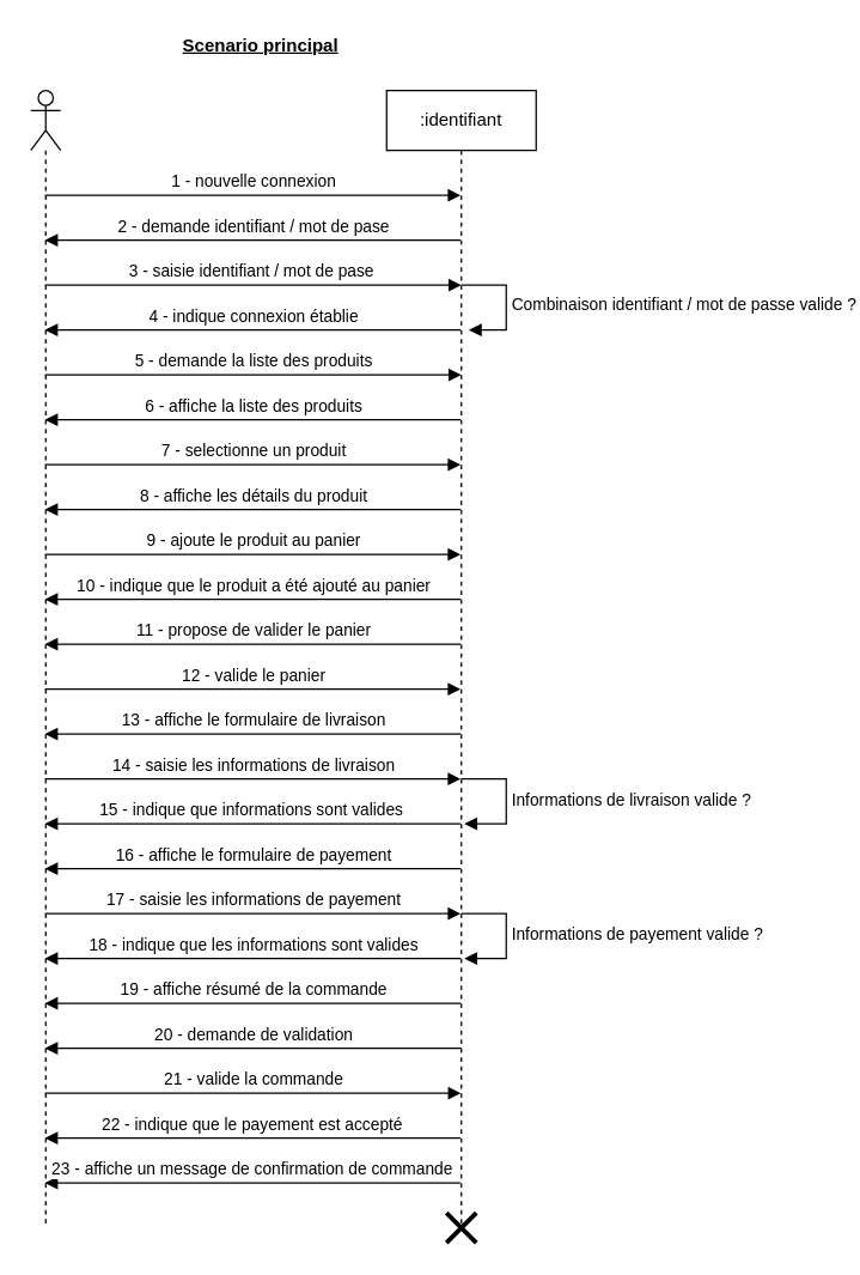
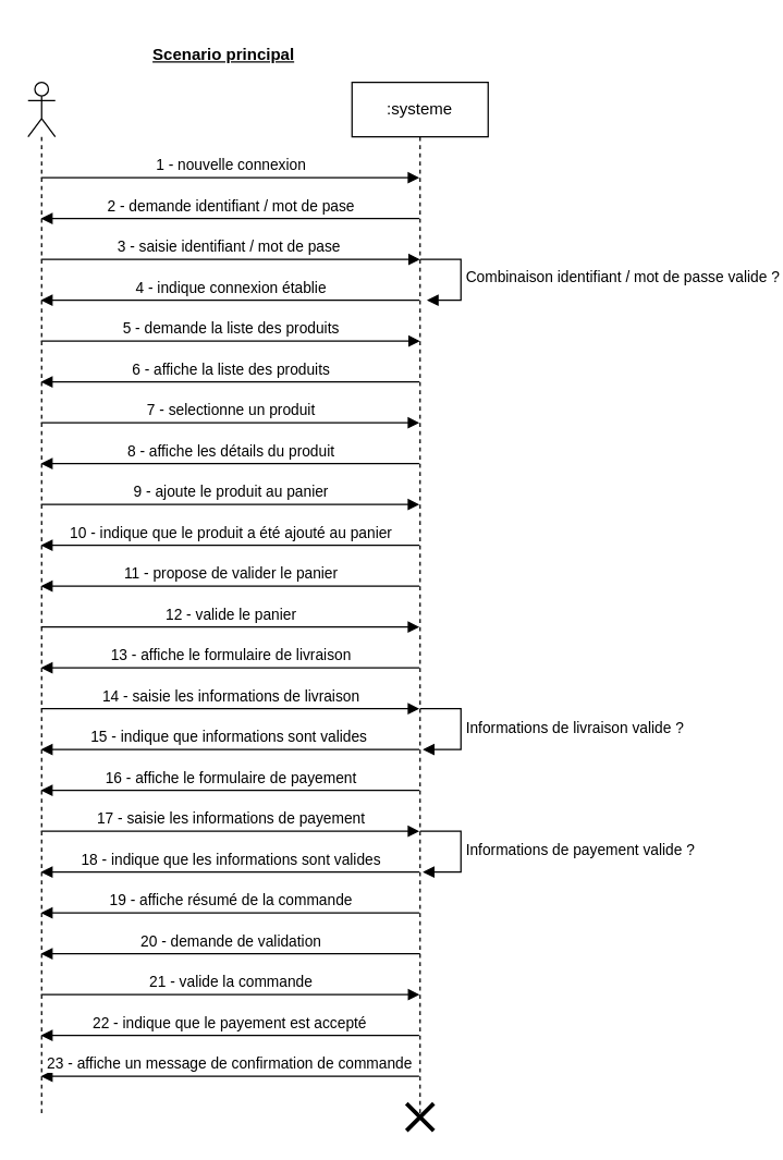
  <mxCell id="0" />
  <mxCell id="1" parent="0" />
- <mxCell id="2" value=":identifiant" style="shape=umlLifeline;perimeter=lifelinePerimeter;whiteSpace=wrap;html=1;container=1;dropTarget=0;collapsible=0;recursiveResize=0;outlineConnect=0;portConstraint=eastwest;newEdgeStyle={&quot;edgeStyle&quot;:&quot;elbowEdgeStyle&quot;,&quot;elbow&quot;:&quot;vertical&quot;,&quot;curved&quot;:0,&quot;rounded&quot;:0};" parent="1" vertex="1"><mxGeometry x="258" y="60" width="100" height="760" as="geometry" /></mxCell>
+ <mxCell id="2" value=":systeme" style="shape=umlLifeline;perimeter=lifelinePerimeter;whiteSpace=wrap;html=1;container=1;dropTarget=0;collapsible=0;recursiveResize=0;outlineConnect=0;portConstraint=eastwest;newEdgeStyle={&quot;edgeStyle&quot;:&quot;elbowEdgeStyle&quot;,&quot;elbow&quot;:&quot;vertical&quot;,&quot;curved&quot;:0,&quot;rounded&quot;:0};" parent="1" vertex="1"><mxGeometry x="258" y="60" width="100" height="760" as="geometry" /></mxCell>
  <mxCell id="3" value="" style="shape=umlLifeline;perimeter=lifelinePerimeter;whiteSpace=wrap;html=1;container=1;dropTarget=0;collapsible=0;recursiveResize=0;outlineConnect=0;portConstraint=eastwest;newEdgeStyle={&quot;edgeStyle&quot;:&quot;elbowEdgeStyle&quot;,&quot;elbow&quot;:&quot;vertical&quot;,&quot;curved&quot;:0,&quot;rounded&quot;:0};participant=umlActor;" parent="1" vertex="1"><mxGeometry x="20" y="60" width="20" height="760" as="geometry" /></mxCell>
  <mxCell id="4" value="1 - nouvelle connexion" style="html=1;verticalAlign=bottom;endArrow=block;edgeStyle=elbowEdgeStyle;elbow=vertical;curved=0;rounded=0;" parent="1" target="2" edge="1" source="3"><mxGeometry width="80" relative="1" as="geometry"><mxPoint x="68" y="130.05" as="sourcePoint" /><mxPoint x="148" y="130.05" as="targetPoint" /><Array as="points"><mxPoint x="110" y="130" /><mxPoint x="263" y="130" /><mxPoint x="263" y="120" /></Array></mxGeometry></mxCell>
  <mxCell id="5" value="2 - demande identifiant / mot de pase" style="html=1;verticalAlign=bottom;endArrow=block;edgeStyle=elbowEdgeStyle;elbow=vertical;curved=0;rounded=0;" parent="1" source="2" target="3" edge="1"><mxGeometry width="80" relative="1" as="geometry"><mxPoint x="288" y="170" as="sourcePoint" /><mxPoint x="88" y="170" as="targetPoint" /><Array as="points"><mxPoint x="243" y="160" /><mxPoint x="188" y="160" /></Array></mxGeometry></mxCell>
  <mxCell id="6" value="3 - saisie identifiant / mot de pase&amp;nbsp;" style="html=1;verticalAlign=bottom;endArrow=block;edgeStyle=elbowEdgeStyle;elbow=vertical;curved=0;rounded=0;" parent="1" source="3" edge="1"><mxGeometry width="80" relative="1" as="geometry"><mxPoint x="78" y="140.05" as="sourcePoint" /><mxPoint x="308" y="190" as="targetPoint" /><Array as="points"><mxPoint x="168" y="190" /></Array></mxGeometry></mxCell>
  <mxCell id="7" value="Combinaison identifiant / mot de passe valide ?" style="html=1;align=left;spacingLeft=2;endArrow=block;rounded=0;edgeStyle=orthogonalEdgeStyle;curved=0;rounded=0;" parent="1" edge="1"><mxGeometry relative="1" as="geometry"><mxPoint x="308" y="190" as="sourcePoint" /><Array as="points"><mxPoint x="338" y="220" /></Array><mxPoint x="313" y="220" as="targetPoint" /></mxGeometry></mxCell>
  <mxCell id="8" value="4 - indique connexion établie" style="html=1;verticalAlign=bottom;endArrow=block;edgeStyle=elbowEdgeStyle;elbow=vertical;curved=0;rounded=0;" parent="1" source="2" target="3" edge="1"><mxGeometry width="80" relative="1" as="geometry"><mxPoint x="318" y="170" as="sourcePoint" /><mxPoint x="78" y="170" as="targetPoint" /><Array as="points"><mxPoint x="223" y="220" /><mxPoint x="288" y="220" /></Array></mxGeometry></mxCell>
  <mxCell id="9" value="5 - demande la liste des produits" style="html=1;verticalAlign=bottom;endArrow=block;edgeStyle=elbowEdgeStyle;elbow=vertical;curved=0;rounded=0;" parent="1" edge="1" source="3"><mxGeometry width="80" relative="1" as="geometry"><mxPoint x="68" y="250" as="sourcePoint" /><mxPoint x="308" y="250" as="targetPoint" /><Array as="points"><mxPoint x="168" y="250" /></Array></mxGeometry></mxCell>
- <mxCell id="10" value="Scenario principal" style="text;html=1;strokeColor=none;fillColor=none;align=center;verticalAlign=middle;whiteSpace=wrap;rounded=0;fontStyle=5" parent="1" vertex="1"><mxGeometry x="54" y="10" width="240" height="40" as="geometry" /></mxCell>
+ <mxCell id="10" value="Scenario principal" style="text;html=1;strokeColor=none;fillColor=none;align=center;verticalAlign=middle;whiteSpace=wrap;rounded=0;fontStyle=5" parent="1" vertex="1"><mxGeometry x="44" y="20" width="240" height="40" as="geometry" /></mxCell>
  <mxCell id="11" value="" style="shape=umlDestroy;whiteSpace=wrap;html=1;strokeWidth=3;" parent="1" vertex="1"><mxGeometry x="298" y="810" width="20" height="20" as="geometry" /></mxCell>
  <mxCell id="12" value="6 - affiche la liste des produits" style="html=1;verticalAlign=bottom;endArrow=block;rounded=0;" parent="1" source="2" target="3" edge="1"><mxGeometry width="80" relative="1" as="geometry"><mxPoint x="208" y="330" as="sourcePoint" /><mxPoint x="88" y="280" as="targetPoint" /><Array as="points"><mxPoint x="248" y="280" /></Array></mxGeometry></mxCell>
  <mxCell id="13" value="7 - selectionne un produit" style="html=1;verticalAlign=bottom;endArrow=block;rounded=0;" parent="1" source="3" target="2" edge="1"><mxGeometry width="80" relative="1" as="geometry"><mxPoint x="138" y="320" as="sourcePoint" /><mxPoint x="303" y="310" as="targetPoint" /><Array as="points"><mxPoint x="253" y="310" /></Array></mxGeometry></mxCell>
  <mxCell id="14" value="8 - affiche les détails du produit" style="html=1;verticalAlign=bottom;endArrow=block;rounded=0;" parent="1" target="3" edge="1" source="2"><mxGeometry width="80" relative="1" as="geometry"><mxPoint x="133" y="340" as="sourcePoint" /><mxPoint x="68" y="340" as="targetPoint" /><Array as="points"><mxPoint x="90" y="340" /></Array></mxGeometry></mxCell>
  <mxCell id="15" value="9 - ajoute le produit au panier" style="html=1;verticalAlign=bottom;endArrow=block;rounded=0;" edge="1" parent="1" source="3" target="2"><mxGeometry width="80" relative="1" as="geometry"><mxPoint x="68" y="370" as="sourcePoint" /><mxPoint x="148" y="370" as="targetPoint" /><Array as="points"><mxPoint x="90" y="370" /></Array></mxGeometry></mxCell>
  <mxCell id="16" value="10 - indique que le produit a été ajouté au panier" style="html=1;verticalAlign=bottom;endArrow=block;rounded=0;" edge="1" parent="1" source="2" target="3"><mxGeometry width="80" relative="1" as="geometry"><mxPoint x="213" y="400" as="sourcePoint" /><mxPoint x="293" y="400" as="targetPoint" /><Array as="points"><mxPoint x="273" y="400" /></Array></mxGeometry></mxCell>
  <mxCell id="17" value="11 - propose de valider le panier" style="html=1;verticalAlign=bottom;endArrow=block;rounded=0;" edge="1" parent="1" source="2" target="3"><mxGeometry width="80" relative="1" as="geometry"><mxPoint x="133" y="430" as="sourcePoint" /><mxPoint x="68" y="430" as="targetPoint" /><Array as="points"><mxPoint x="100" y="430" /></Array></mxGeometry></mxCell>
  <mxCell id="18" value="12 - valide le panier" style="html=1;verticalAlign=bottom;endArrow=block;rounded=0;" edge="1" parent="1" source="3" target="2"><mxGeometry width="80" relative="1" as="geometry"><mxPoint x="68" y="460" as="sourcePoint" /><mxPoint x="148" y="460" as="targetPoint" /><Array as="points"><mxPoint x="90" y="460" /></Array></mxGeometry></mxCell>
  <mxCell id="19" value="13 - affiche le formulaire de livraison" style="html=1;verticalAlign=bottom;endArrow=block;rounded=0;" edge="1" parent="1" source="2" target="3"><mxGeometry width="80" relative="1" as="geometry"><mxPoint x="128" y="500" as="sourcePoint" /><mxPoint x="83" y="500" as="targetPoint" /><Array as="points"><mxPoint x="163" y="490" /></Array></mxGeometry></mxCell>
  <mxCell id="20" value="14 - saisie les informations de livraison" style="html=1;verticalAlign=bottom;endArrow=block;rounded=0;" edge="1" parent="1" source="3" target="2"><mxGeometry width="80" relative="1" as="geometry"><mxPoint x="68" y="520" as="sourcePoint" /><mxPoint x="148" y="520" as="targetPoint" /><Array as="points"><mxPoint x="80" y="520" /></Array></mxGeometry></mxCell>
  <mxCell id="21" value="15 - indique que informations sont valides&amp;nbsp;" style="html=1;verticalAlign=bottom;endArrow=block;rounded=0;" edge="1" parent="1" source="2" target="3"><mxGeometry width="80" relative="1" as="geometry"><mxPoint x="148" y="550" as="sourcePoint" /><mxPoint x="228" y="550" as="targetPoint" /><Array as="points"><mxPoint x="203" y="550" /></Array></mxGeometry></mxCell>
  <mxCell id="22" value="Informations de livraison valide ?" style="edgeStyle=orthogonalEdgeStyle;html=1;align=left;spacingLeft=2;endArrow=block;rounded=0;" edge="1" parent="1"><mxGeometry relative="1" as="geometry"><mxPoint x="308" y="520" as="sourcePoint" /><Array as="points"><mxPoint x="338" y="520" /><mxPoint x="338" y="550" /></Array><mxPoint x="310" y="550" as="targetPoint" /></mxGeometry></mxCell>
  <mxCell id="23" value="16 - affiche le formulaire de payement" style="html=1;verticalAlign=bottom;endArrow=block;rounded=0;" edge="1" parent="1" source="2" target="3"><mxGeometry width="80" relative="1" as="geometry"><mxPoint x="83" y="580" as="sourcePoint" /><mxPoint x="133" y="610" as="targetPoint" /><Array as="points"><mxPoint x="203" y="580" /></Array></mxGeometry></mxCell>
  <mxCell id="24" value="17 - saisie les informations de payement" style="html=1;verticalAlign=bottom;endArrow=block;rounded=0;" edge="1" parent="1" source="3" target="2"><mxGeometry width="80" relative="1" as="geometry"><mxPoint x="168" y="610" as="sourcePoint" /><mxPoint x="248" y="610" as="targetPoint" /><Array as="points"><mxPoint x="213" y="610" /></Array></mxGeometry></mxCell>
  <mxCell id="25" value="18 - indique que les informations sont valides" style="html=1;verticalAlign=bottom;endArrow=block;rounded=0;" edge="1" parent="1" source="2" target="3"><mxGeometry width="80" relative="1" as="geometry"><mxPoint x="150" y="640" as="sourcePoint" /><mxPoint x="230" y="640" as="targetPoint" /><Array as="points"><mxPoint x="190" y="640" /></Array></mxGeometry></mxCell>
  <mxCell id="26" value="19 - affiche résumé de la commande" style="html=1;verticalAlign=bottom;endArrow=block;rounded=0;" edge="1" parent="1" source="2" target="3"><mxGeometry width="80" relative="1" as="geometry"><mxPoint x="150" y="690" as="sourcePoint" /><mxPoint x="230" y="690" as="targetPoint" /><Array as="points"><mxPoint x="210" y="670" /></Array></mxGeometry></mxCell>
  <mxCell id="27" value="20 - demande de validation" style="html=1;verticalAlign=bottom;endArrow=block;rounded=0;" edge="1" parent="1" target="3"><mxGeometry width="80" relative="1" as="geometry"><mxPoint x="308" y="700" as="sourcePoint" /><mxPoint x="68.677" y="700" as="targetPoint" /><Array as="points"><mxPoint x="210.5" y="700" /></Array></mxGeometry></mxCell>
  <mxCell id="28" value="21 - valide la commande" style="html=1;verticalAlign=bottom;endArrow=block;rounded=0;" edge="1" parent="1" source="3"><mxGeometry width="80" relative="1" as="geometry"><mxPoint x="68.337" y="730" as="sourcePoint" /><mxPoint x="307.66" y="730" as="targetPoint" /><Array as="points"><mxPoint x="213.16" y="730" /></Array></mxGeometry></mxCell>
  <mxCell id="29" value="22 - indique que le payement est accepté" style="html=1;verticalAlign=bottom;endArrow=block;rounded=0;" edge="1" parent="1" target="3"><mxGeometry width="80" relative="1" as="geometry"><mxPoint x="307.32" y="760" as="sourcePoint" /><mxPoint x="67.997" y="760" as="targetPoint" /><Array as="points"><mxPoint x="209.82" y="760" /></Array></mxGeometry></mxCell>
  <mxCell id="30" value="23 - affiche un message de confirmation de commande" style="html=1;verticalAlign=bottom;endArrow=block;rounded=0;" edge="1" parent="1" target="3"><mxGeometry width="80" relative="1" as="geometry"><mxPoint x="307.32" y="790" as="sourcePoint" /><mxPoint x="67.997" y="790" as="targetPoint" /><Array as="points"><mxPoint x="209.82" y="790" /></Array></mxGeometry></mxCell>
  <mxCell id="31" value="Informations de payement valide ?" style="edgeStyle=orthogonalEdgeStyle;html=1;align=left;spacingLeft=2;endArrow=block;rounded=0;" edge="1" parent="1"><mxGeometry relative="1" as="geometry"><mxPoint x="308" y="610" as="sourcePoint" /><Array as="points"><mxPoint x="338" y="610" /><mxPoint x="338" y="640" /></Array><mxPoint x="310" y="640" as="targetPoint" /></mxGeometry></mxCell>
